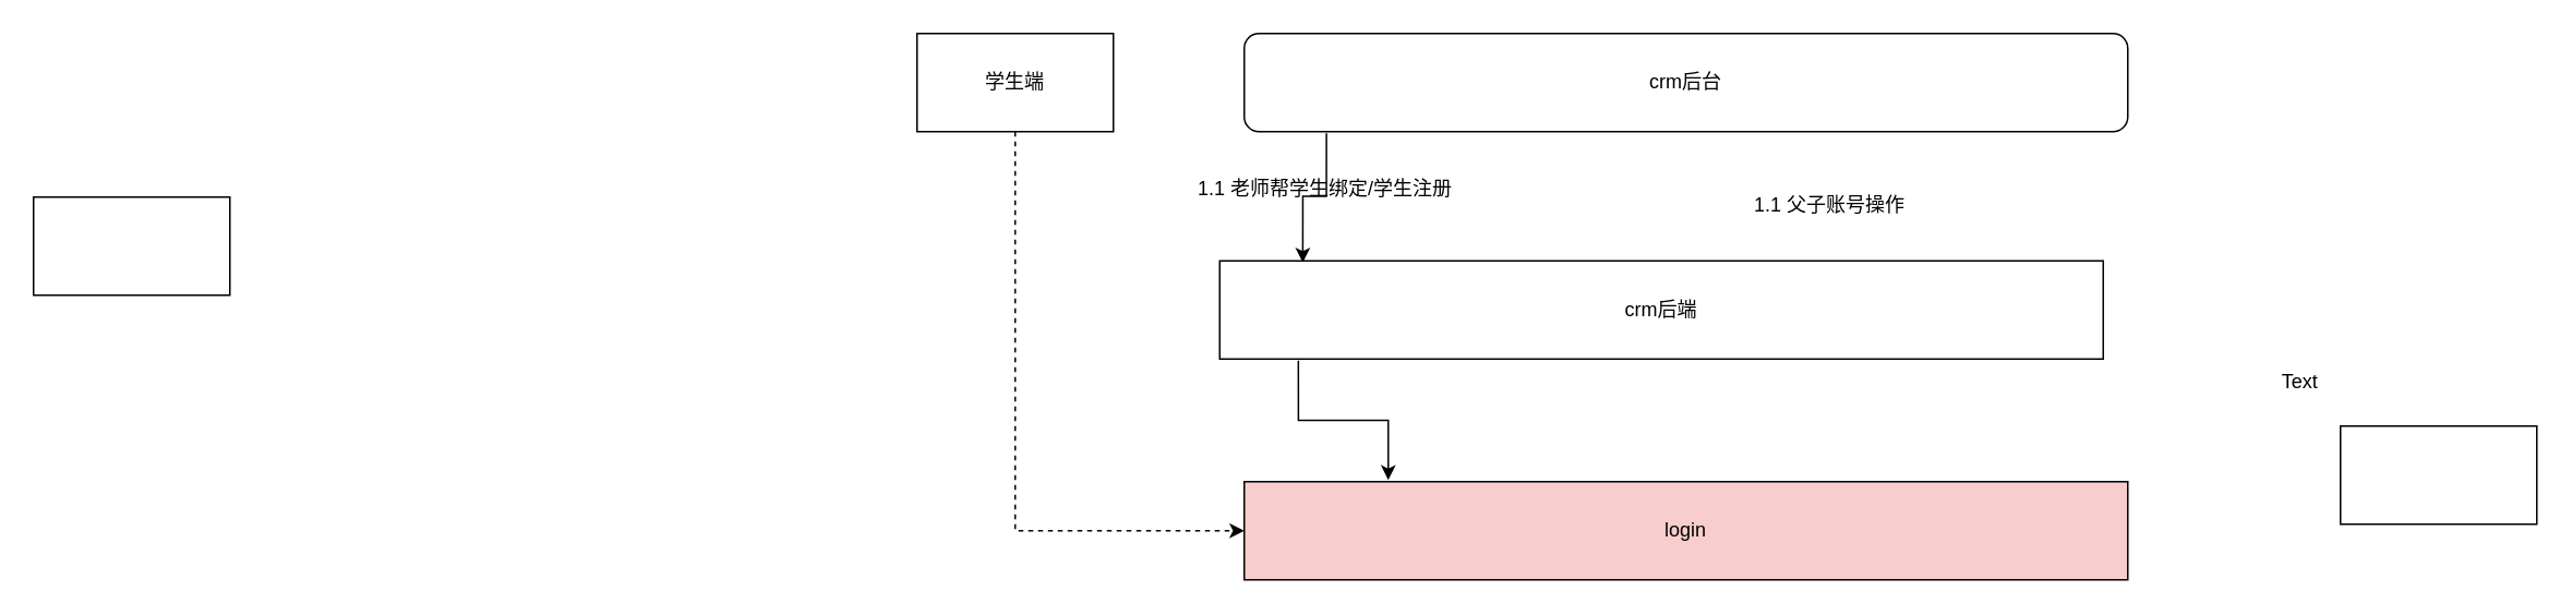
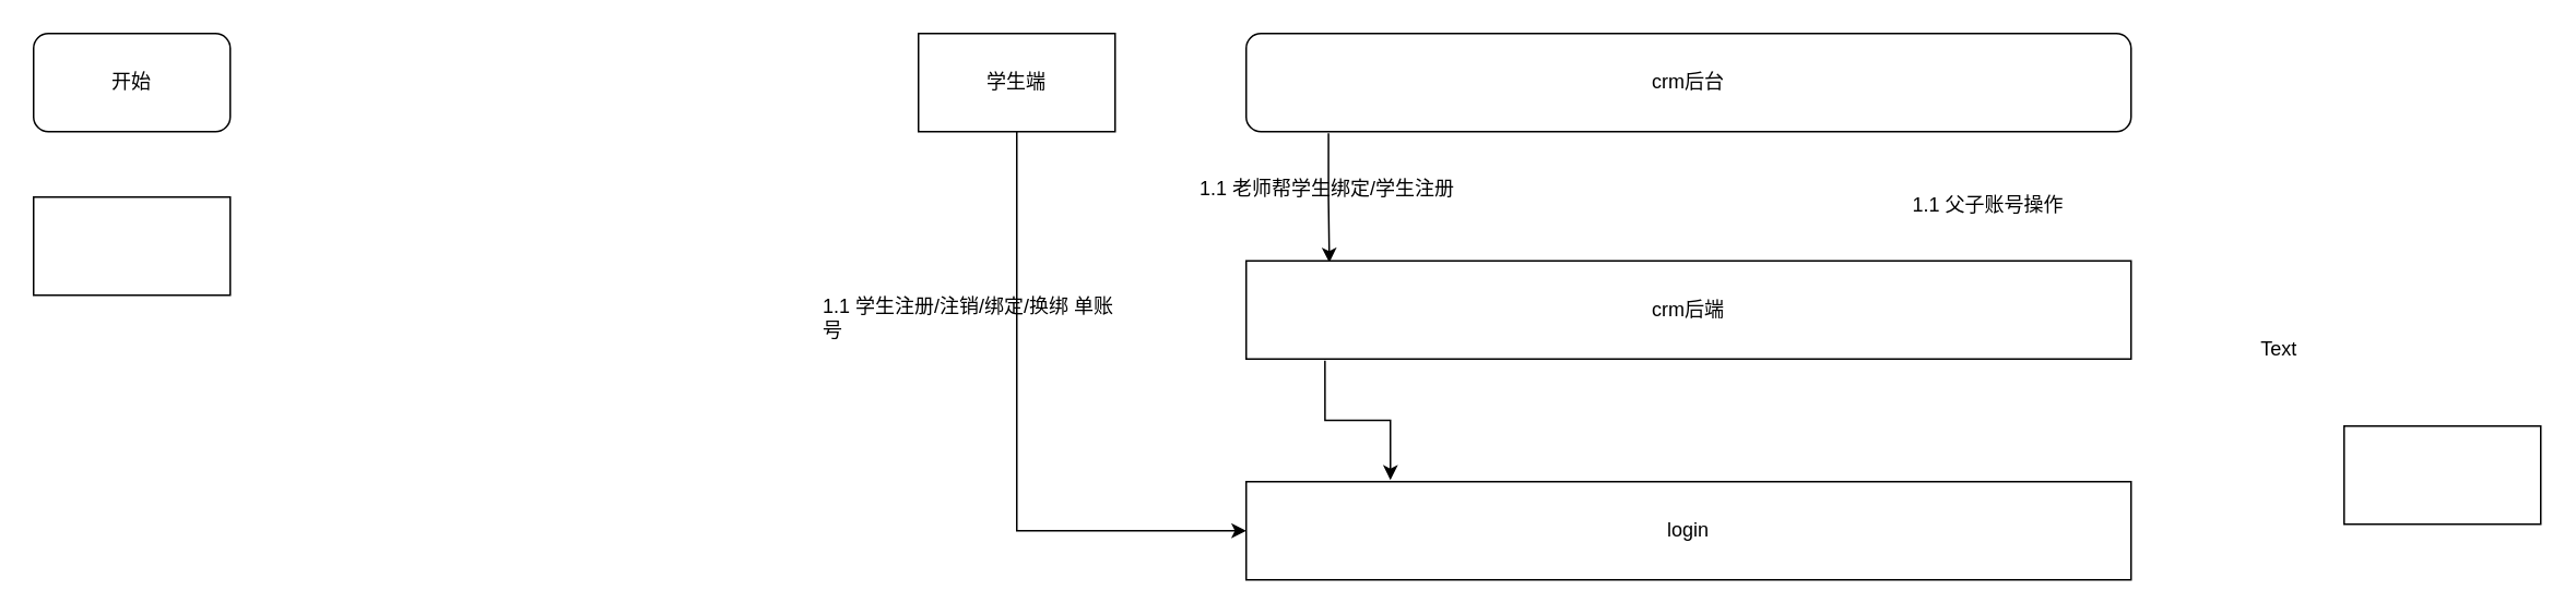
  <mxCell id="0" />
  <mxCell id="1" parent="0" />
+ <mxCell id="2" value="开始" style="rounded=1;whiteSpace=wrap;html=1;" vertex="1" parent="1"><mxGeometry x="20" y="20" width="120" height="60" as="geometry" /></mxCell>
  <mxCell id="3" value="" style="rounded=0;whiteSpace=wrap;html=1;" vertex="1" parent="1"><mxGeometry x="20" y="120" width="120" height="60" as="geometry" /></mxCell>
  <mxCell id="4" style="edgeStyle=orthogonalEdgeStyle;rounded=0;orthogonalLoop=1;jettySize=auto;html=1;exitX=0.093;exitY=1.017;exitDx=0;exitDy=0;entryX=0.094;entryY=0.017;entryDx=0;entryDy=0;exitPerimeter=0;entryPerimeter=0;" edge="1" parent="1" source="5" target="6"><mxGeometry relative="1" as="geometry" /></mxCell>
  <mxCell id="5" value="crm后台" style="whiteSpace=wrap;html=1;rounded=1;" vertex="1" parent="1"><mxGeometry x="760" y="20" width="540" height="60" as="geometry" /></mxCell>
- <mxCell id="6" value="crm后端" style="rounded=0;whiteSpace=wrap;html=1;" vertex="1" parent="1"><mxGeometry x="745" y="159" width="540" height="60" as="geometry" /></mxCell>
- <mxCell id="7" value="login" style="rounded=0;whiteSpace=wrap;html=1;fillColor=#f8cecc;" vertex="1" parent="1"><mxGeometry x="760" y="294" width="540" height="60" as="geometry" /></mxCell>
+ <mxCell id="6" value="crm后端" style="rounded=0;whiteSpace=wrap;html=1;" vertex="1" parent="1"><mxGeometry x="760" y="159" width="540" height="60" as="geometry" /></mxCell>
+ <mxCell id="7" value="login" style="rounded=0;whiteSpace=wrap;html=1;" vertex="1" parent="1"><mxGeometry x="760" y="294" width="540" height="60" as="geometry" /></mxCell>
  <mxCell id="8" value="" style="rounded=0;whiteSpace=wrap;html=1;" vertex="1" parent="1"><mxGeometry x="1430" y="260" width="120" height="60" as="geometry" /></mxCell>
- <mxCell id="9" style="edgeStyle=orthogonalEdgeStyle;rounded=0;orthogonalLoop=1;jettySize=auto;html=1;exitX=0.5;exitY=1;exitDx=0;exitDy=0;entryX=0;entryY=0.5;entryDx=0;entryDy=0;dashed=1;" edge="1" parent="1" source="10" target="7"><mxGeometry relative="1" as="geometry" /></mxCell>
+ <mxCell id="9" style="edgeStyle=orthogonalEdgeStyle;rounded=0;orthogonalLoop=1;jettySize=auto;html=1;exitX=0.5;exitY=1;exitDx=0;exitDy=0;entryX=0;entryY=0.5;entryDx=0;entryDy=0;" edge="1" parent="1" source="10" target="7"><mxGeometry relative="1" as="geometry" /></mxCell>
  <mxCell id="10" value="学生端" style="rounded=0;whiteSpace=wrap;html=1;" vertex="1" parent="1"><mxGeometry x="560" y="20" width="120" height="60" as="geometry" /></mxCell>
- <mxCell id="11" value="Text" style="text;html=1;align=center;verticalAlign=middle;resizable=0;points=[];autosize=1;strokeColor=none;fillColor=none;" vertex="1" parent="1"><mxGeometry x="1380" y="218" width="50" height="30" as="geometry" /></mxCell>
+ <mxCell id="11" value="Text" style="text;html=1;align=center;verticalAlign=middle;resizable=0;points=[];autosize=1;strokeColor=none;fillColor=none;" vertex="1" parent="1"><mxGeometry x="1365" y="198" width="50" height="30" as="geometry" /></mxCell>
  <mxCell id="12" style="edgeStyle=orthogonalEdgeStyle;rounded=0;orthogonalLoop=1;jettySize=auto;html=1;exitX=0.089;exitY=1.017;exitDx=0;exitDy=0;entryX=0.163;entryY=-0.017;entryDx=0;entryDy=0;entryPerimeter=0;exitPerimeter=0;" edge="1" parent="1" source="6" target="7"><mxGeometry relative="1" as="geometry" /></mxCell>
  <mxCell id="13" value="1.1 老师帮学生绑定/学生注册" style="text;html=1;strokeColor=none;fillColor=none;align=left;verticalAlign=middle;whiteSpace=wrap;rounded=0;" vertex="1" parent="1"><mxGeometry x="730" y="100" width="180" height="30" as="geometry" /></mxCell>
- <mxCell id="15" value="1.1 父子账号操作" style="text;html=1;strokeColor=none;fillColor=none;align=left;verticalAlign=middle;whiteSpace=wrap;rounded=0;" vertex="1" parent="1"><mxGeometry x="1070" y="110" width="110" height="30" as="geometry" /></mxCell>
+ <mxCell id="14" value="1.1 学生注册/注销/绑定/换绑 单账号" style="text;html=1;strokeColor=none;fillColor=none;align=left;verticalAlign=middle;whiteSpace=wrap;rounded=0;" vertex="1" parent="1"><mxGeometry x="500" y="168" width="180" height="51" as="geometry" /></mxCell>
+ <mxCell id="15" value="1.1 父子账号操作" style="text;html=1;strokeColor=none;fillColor=none;align=left;verticalAlign=middle;whiteSpace=wrap;rounded=0;" vertex="1" parent="1"><mxGeometry x="1165" y="110" width="110" height="30" as="geometry" /></mxCell>
